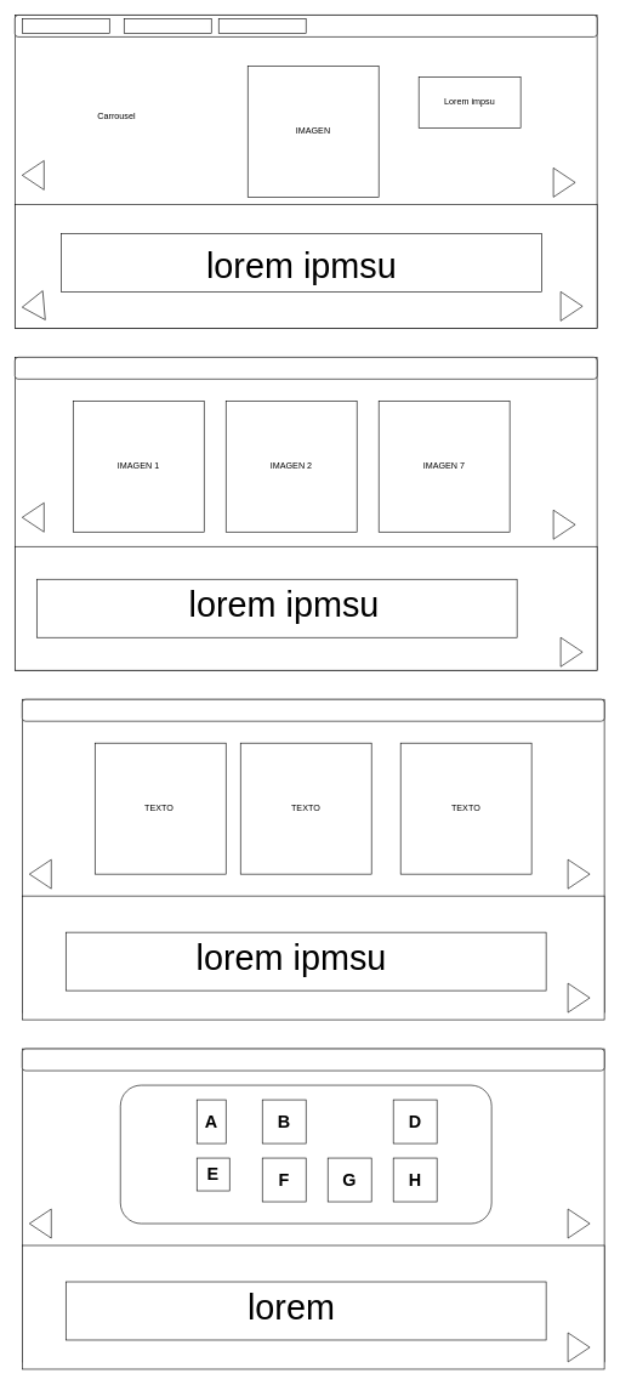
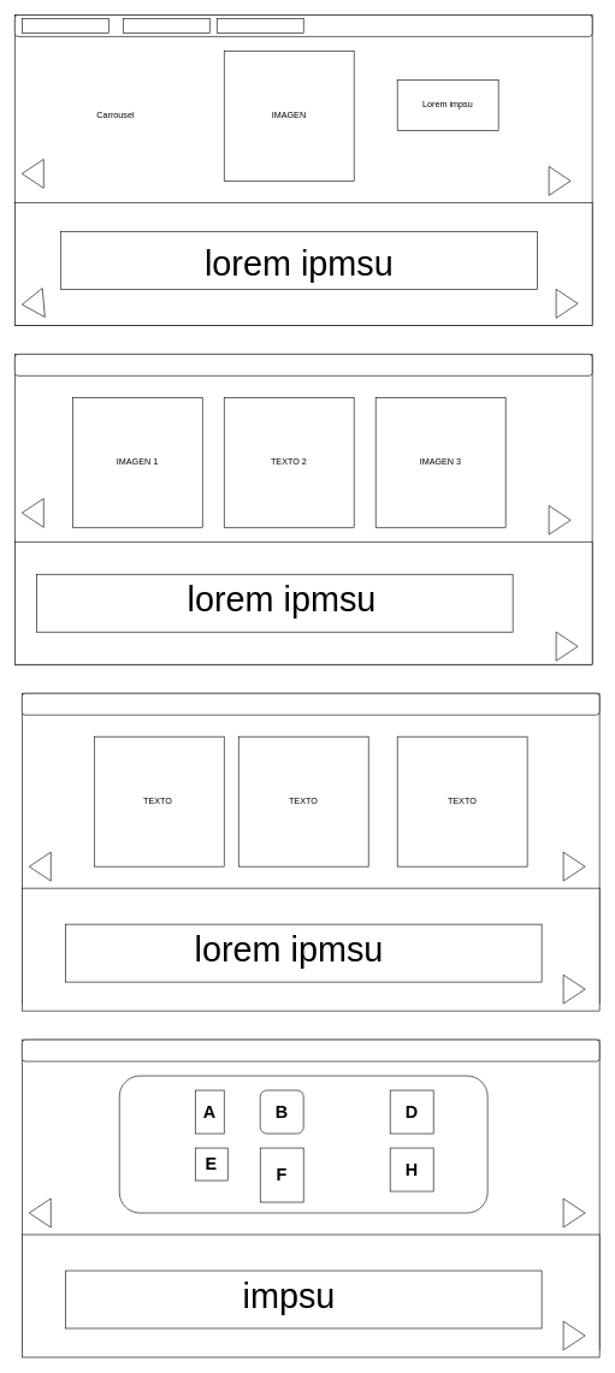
  <mxCell id="0" />
  <mxCell id="1" parent="0" />
  <mxCell id="2" value="" style="rounded=0;whiteSpace=wrap;html=1;" parent="1" vertex="1"><mxGeometry x="20" y="20" width="800" height="430" as="geometry" /></mxCell>
  <mxCell id="3" value="" style="rounded=1;whiteSpace=wrap;html=1;" parent="1" vertex="1"><mxGeometry x="20" y="20" width="800" height="30" as="geometry" /></mxCell>
  <mxCell id="4" value="" style="rounded=0;whiteSpace=wrap;html=1;" parent="1" vertex="1"><mxGeometry x="20" y="280" width="800" height="170" as="geometry" /></mxCell>
- <mxCell id="5" value="IMAGEN" style="whiteSpace=wrap;html=1;aspect=fixed;" parent="1" vertex="1"><mxGeometry x="340" y="90" width="180" height="180" as="geometry" /></mxCell>
+ <mxCell id="5" value="IMAGEN" style="whiteSpace=wrap;html=1;aspect=fixed;" parent="1" vertex="1"><mxGeometry x="310" y="70" width="180" height="180" as="geometry" /></mxCell>
  <mxCell id="6" value="" style="triangle;whiteSpace=wrap;html=1;" parent="1" vertex="1"><mxGeometry x="760" y="230" width="30" height="40" as="geometry" /></mxCell>
  <mxCell id="7" value="" style="triangle;whiteSpace=wrap;html=1;rotation=-180;" parent="1" vertex="1"><mxGeometry x="30" y="220" width="30" height="40" as="geometry" /></mxCell>
  <mxCell id="8" value="" style="rounded=0;whiteSpace=wrap;html=1;" parent="1" vertex="1"><mxGeometry x="20" y="490" width="800" height="430" as="geometry" /></mxCell>
  <mxCell id="9" value="" style="rounded=1;whiteSpace=wrap;html=1;" parent="1" vertex="1"><mxGeometry x="20" y="490" width="800" height="30" as="geometry" /></mxCell>
  <mxCell id="10" value="" style="rounded=0;whiteSpace=wrap;html=1;" parent="1" vertex="1"><mxGeometry x="20" y="750" width="800" height="170" as="geometry" /></mxCell>
  <mxCell id="11" value="IMAGEN 1" style="whiteSpace=wrap;html=1;aspect=fixed;" parent="1" vertex="1"><mxGeometry x="100" y="550" width="180" height="180" as="geometry" /></mxCell>
  <mxCell id="12" value="" style="triangle;whiteSpace=wrap;html=1;" parent="1" vertex="1"><mxGeometry x="760" y="700" width="30" height="40" as="geometry" /></mxCell>
  <mxCell id="13" value="" style="triangle;whiteSpace=wrap;html=1;rotation=-180;" parent="1" vertex="1"><mxGeometry x="30" y="690" width="30" height="40" as="geometry" /></mxCell>
  <mxCell id="14" value="" style="triangle;whiteSpace=wrap;html=1;" parent="1" vertex="1"><mxGeometry x="770" y="400" width="30" height="40" as="geometry" /></mxCell>
- <mxCell id="15" value="IMAGEN 2" style="whiteSpace=wrap;html=1;aspect=fixed;" parent="1" vertex="1"><mxGeometry x="310" y="550" width="180" height="180" as="geometry" /></mxCell>
- <mxCell id="16" value="IMAGEN 7" style="whiteSpace=wrap;html=1;aspect=fixed;" parent="1" vertex="1"><mxGeometry x="520" y="550" width="180" height="180" as="geometry" /></mxCell>
+ <mxCell id="15" value="TEXTO 2" style="whiteSpace=wrap;html=1;aspect=fixed;" parent="1" vertex="1"><mxGeometry x="310" y="550" width="180" height="180" as="geometry" /></mxCell>
+ <mxCell id="16" value="IMAGEN 3" style="whiteSpace=wrap;html=1;aspect=fixed;" parent="1" vertex="1"><mxGeometry x="520" y="550" width="180" height="180" as="geometry" /></mxCell>
  <mxCell id="17" value="" style="rounded=0;whiteSpace=wrap;html=1;" parent="1" vertex="1"><mxGeometry x="84" y="320" width="660" height="80" as="geometry" /></mxCell>
  <mxCell id="18" value="&lt;font style=&quot;font-size: 48px&quot;&gt;lorem ipmsu&lt;/font&gt;" style="text;html=1;strokeColor=none;fillColor=none;align=center;verticalAlign=middle;whiteSpace=wrap;rounded=0;" parent="1" vertex="1"><mxGeometry x="194" y="355" width="440" height="20" as="geometry" /></mxCell>
  <mxCell id="19" value="" style="rounded=0;whiteSpace=wrap;html=1;" parent="1" vertex="1"><mxGeometry x="50" y="795" width="660" height="80" as="geometry" /></mxCell>
  <mxCell id="20" value="&lt;font style=&quot;font-size: 48px&quot;&gt;lorem ipmsu&lt;/font&gt;" style="text;html=1;strokeColor=none;fillColor=none;align=center;verticalAlign=middle;whiteSpace=wrap;rounded=0;" parent="1" vertex="1"><mxGeometry x="170" y="820" width="440" height="20" as="geometry" /></mxCell>
- <mxCell id="21" value="Lorem impsu" style="rounded=0;whiteSpace=wrap;html=1;" parent="1" vertex="1"><mxGeometry x="575" y="105" width="140" height="70" as="geometry" /></mxCell>
+ <mxCell id="21" value="Lorem impsu" style="rounded=0;whiteSpace=wrap;html=1;" parent="1" vertex="1"><mxGeometry x="550" y="110" width="140" height="70" as="geometry" /></mxCell>
  <mxCell id="22" value="" style="rounded=0;whiteSpace=wrap;html=1;" parent="1" vertex="1"><mxGeometry x="30" y="25" width="120" height="20" as="geometry" /></mxCell>
  <mxCell id="23" value="" style="rounded=0;whiteSpace=wrap;html=1;" parent="1" vertex="1"><mxGeometry x="170" y="25" width="120" height="20" as="geometry" /></mxCell>
  <mxCell id="24" value="" style="rounded=0;whiteSpace=wrap;html=1;" parent="1" vertex="1"><mxGeometry x="300" y="25" width="120" height="20" as="geometry" /></mxCell>
  <mxCell id="25" value="Carrousel" style="text;html=1;strokeColor=none;fillColor=none;align=center;verticalAlign=middle;whiteSpace=wrap;rounded=0;" parent="1" vertex="1"><mxGeometry x="140" y="150" width="40" height="20" as="geometry" /></mxCell>
  <mxCell id="26" value="" style="triangle;whiteSpace=wrap;html=1;rotation=-185;" parent="1" vertex="1"><mxGeometry x="30" y="400" width="30" height="40" as="geometry" /></mxCell>
  <mxCell id="27" value="" style="rounded=0;whiteSpace=wrap;html=1;" parent="1" vertex="1"><mxGeometry x="30" y="960" width="800" height="430" as="geometry" /></mxCell>
  <mxCell id="28" value="" style="rounded=1;whiteSpace=wrap;html=1;" parent="1" vertex="1"><mxGeometry x="30" y="960" width="800" height="30" as="geometry" /></mxCell>
  <mxCell id="29" value="" style="rounded=0;whiteSpace=wrap;html=1;" parent="1" vertex="1"><mxGeometry x="30" y="1230" width="800" height="170" as="geometry" /></mxCell>
  <mxCell id="30" value="TEXTO&amp;nbsp;" style="whiteSpace=wrap;html=1;aspect=fixed;" parent="1" vertex="1"><mxGeometry x="130" y="1020" width="180" height="180" as="geometry" /></mxCell>
  <mxCell id="31" value="" style="triangle;whiteSpace=wrap;html=1;" parent="1" vertex="1"><mxGeometry x="770" y="875" width="30" height="40" as="geometry" /></mxCell>
  <mxCell id="32" value="" style="triangle;whiteSpace=wrap;html=1;rotation=-180;" parent="1" vertex="1"><mxGeometry x="40" y="1180" width="30" height="40" as="geometry" /></mxCell>
  <mxCell id="33" value="TEXTO" style="whiteSpace=wrap;html=1;aspect=fixed;" parent="1" vertex="1"><mxGeometry x="330" y="1020" width="180" height="180" as="geometry" /></mxCell>
  <mxCell id="34" value="TEXTO" style="whiteSpace=wrap;html=1;aspect=fixed;" parent="1" vertex="1"><mxGeometry x="550" y="1020" width="180" height="180" as="geometry" /></mxCell>
  <mxCell id="35" value="" style="rounded=0;whiteSpace=wrap;html=1;" parent="1" vertex="1"><mxGeometry x="90" y="1280" width="660" height="80" as="geometry" /></mxCell>
  <mxCell id="36" value="&lt;font style=&quot;font-size: 48px&quot;&gt;lorem ipmsu&lt;/font&gt;" style="text;html=1;strokeColor=none;fillColor=none;align=center;verticalAlign=middle;whiteSpace=wrap;rounded=0;" parent="1" vertex="1"><mxGeometry x="180" y="1305" width="440" height="20" as="geometry" /></mxCell>
  <mxCell id="37" value="" style="triangle;whiteSpace=wrap;html=1;" parent="1" vertex="1"><mxGeometry x="780" y="1350" width="30" height="40" as="geometry" /></mxCell>
  <mxCell id="38" value="" style="triangle;whiteSpace=wrap;html=1;" parent="1" vertex="1"><mxGeometry x="780" y="1180" width="30" height="40" as="geometry" /></mxCell>
  <mxCell id="39" value="" style="rounded=0;whiteSpace=wrap;html=1;" vertex="1" parent="1"><mxGeometry x="30" y="1440" width="800" height="430" as="geometry" /></mxCell>
  <mxCell id="40" value="" style="rounded=1;whiteSpace=wrap;html=1;" vertex="1" parent="1"><mxGeometry x="30" y="1440" width="800" height="30" as="geometry" /></mxCell>
  <mxCell id="41" value="" style="rounded=0;whiteSpace=wrap;html=1;" vertex="1" parent="1"><mxGeometry x="30" y="1710" width="800" height="170" as="geometry" /></mxCell>
  <mxCell id="42" value="" style="triangle;whiteSpace=wrap;html=1;rotation=-180;" vertex="1" parent="1"><mxGeometry x="40" y="1660" width="30" height="40" as="geometry" /></mxCell>
  <mxCell id="43" value="" style="rounded=0;whiteSpace=wrap;html=1;" vertex="1" parent="1"><mxGeometry x="90" y="1760" width="660" height="80" as="geometry" /></mxCell>
- <mxCell id="44" value="&lt;font style=&quot;font-size: 48px&quot;&gt;lorem&lt;/font&gt;" style="text;html=1;strokeColor=none;fillColor=none;align=center;verticalAlign=middle;whiteSpace=wrap;rounded=0;" vertex="1" parent="1"><mxGeometry x="180" y="1785" width="440" height="20" as="geometry" /></mxCell>
+ <mxCell id="44" value="&lt;font style=&quot;font-size: 48px&quot;&gt;impsu&lt;/font&gt;" style="text;html=1;strokeColor=none;fillColor=none;align=center;verticalAlign=middle;whiteSpace=wrap;rounded=0;" vertex="1" parent="1"><mxGeometry x="180" y="1785" width="440" height="20" as="geometry" /></mxCell>
  <mxCell id="45" value="" style="triangle;whiteSpace=wrap;html=1;" vertex="1" parent="1"><mxGeometry x="780" y="1830" width="30" height="40" as="geometry" /></mxCell>
  <mxCell id="46" value="" style="triangle;whiteSpace=wrap;html=1;" vertex="1" parent="1"><mxGeometry x="780" y="1660" width="30" height="40" as="geometry" /></mxCell>
  <mxCell id="47" value="" style="rounded=1;whiteSpace=wrap;html=1;border=1" vertex="1" parent="1"><mxGeometry x="165" y="1490" width="510" height="190" as="geometry" /></mxCell>
  <mxCell id="48" value="&lt;font style=&quot;font-size: 24px&quot;&gt;&lt;b&gt;D&lt;/b&gt;&lt;/font&gt;" style="whiteSpace=wrap;html=1;aspect=fixed;" vertex="1" parent="1"><mxGeometry x="540" y="1510" width="60" height="60" as="geometry" /></mxCell>
- <mxCell id="49" value="&lt;font style=&quot;font-size: 24px&quot;&gt;&lt;b&gt;B&lt;/b&gt;&lt;/font&gt;" style="whiteSpace=wrap;html=1;aspect=fixed;" vertex="1" parent="1"><mxGeometry x="360" y="1510" width="60" height="60" as="geometry" /></mxCell>
+ <mxCell id="49" value="&lt;font style=&quot;font-size: 24px&quot;&gt;&lt;b&gt;B&lt;/b&gt;&lt;/font&gt;" style="whiteSpace=wrap;html=1;aspect=fixed;rounded=1;" vertex="1" parent="1"><mxGeometry x="360" y="1510" width="60" height="60" as="geometry" /></mxCell>
  <mxCell id="50" value="&lt;font style=&quot;font-size: 24px&quot;&gt;&lt;b&gt;A&lt;/b&gt;&lt;/font&gt;" style="whiteSpace=wrap;html=1;aspect=fixed;" vertex="1" parent="1"><mxGeometry x="270" y="1510" width="40" height="60" as="geometry" /></mxCell>
  <mxCell id="51" value="&lt;font style=&quot;font-size: 24px&quot;&gt;&lt;b&gt;H&lt;/b&gt;&lt;/font&gt;" style="whiteSpace=wrap;html=1;aspect=fixed;" vertex="1" parent="1"><mxGeometry x="540" y="1590" width="60" height="60" as="geometry" /></mxCell>
- <mxCell id="52" value="&lt;font style=&quot;font-size: 24px&quot;&gt;&lt;b&gt;G&lt;/b&gt;&lt;/font&gt;" style="whiteSpace=wrap;html=1;aspect=fixed;" vertex="1" parent="1"><mxGeometry x="450" y="1590" width="60" height="60" as="geometry" /></mxCell>
- <mxCell id="53" value="&lt;font style=&quot;font-size: 24px&quot;&gt;&lt;b&gt;F&lt;/b&gt;&lt;/font&gt;" style="whiteSpace=wrap;html=1;aspect=fixed;" vertex="1" parent="1"><mxGeometry x="360" y="1590" width="60" height="60" as="geometry" /></mxCell>
+ <mxCell id="53" value="&lt;font style=&quot;font-size: 24px&quot;&gt;&lt;b&gt;F&lt;/b&gt;&lt;/font&gt;" style="whiteSpace=wrap;html=1;aspect=fixed;" vertex="1" parent="1"><mxGeometry x="360" y="1590" width="60" height="75" as="geometry" /></mxCell>
  <mxCell id="54" value="&lt;font style=&quot;font-size: 24px&quot;&gt;&lt;b&gt;E&lt;/b&gt;&lt;/font&gt;" style="whiteSpace=wrap;html=1;aspect=fixed;" vertex="1" parent="1"><mxGeometry x="270" y="1590" width="45" height="45" as="geometry" /></mxCell>
